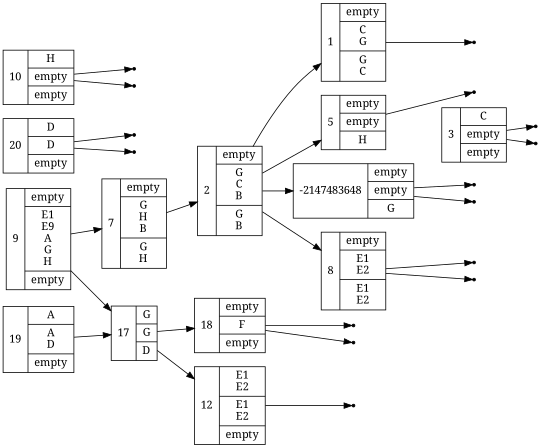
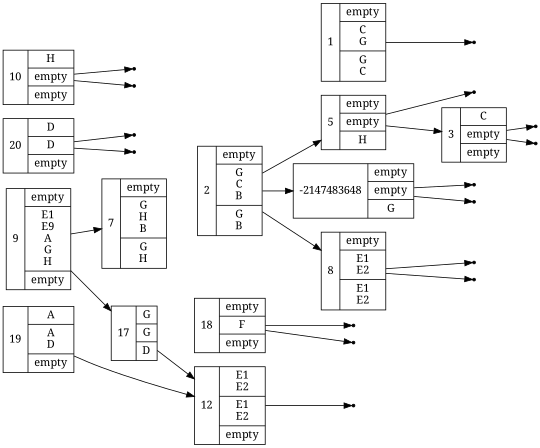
  digraph {
    fontname="Noto Serif"
    rankdir=LR
    node [fontname="Noto Serif" shape=point]
    edge [fontname="Noto Serif"]
    n1 [label="{<key> 9|{empty|E1\nE9\nA\nG\nH|empty}}" shape=record]
    n2 [label="{<key> 7|{empty|G\nH\nB|G\nH}}" shape=record]
    n3 [label="{<key> 17|{G|G|D}}" shape=record]
    n4 [label="{<key> 2|{empty|G\nC\nB|G\nB}}" shape=record]
    n5 [label="{<key> 19|{A|A\nD|empty}}" shape=record]
    n6 [label="{<key> 8|{empty|E1\nE2|E1\nE2}}" shape=record]
    n7 [label="{<key> 1|{empty|C\nG|G\nC}}" shape=record]
    n8 [label="{<key> 5|{empty|empty|H}}" shape=record]
    n9 [label="{<key> -2147483648|{empty|empty|G}}" shape=record]
    leaf6
    leaf7
    leaf2
    n13 [label="{<key> 3|{C|empty|empty}}" shape=record]
    leaf5
    leaf0
    leaf1
    leaf3
    leaf4
    n19 [label="{<key> 12|{E1\nE2|E1\nE2|empty}}" shape=record]
    n20 [label="{<key> 18|{empty|F|empty}}" shape=record]
    n21 [label="{<key> 20|{D|D|empty}}" shape=record]
    leaf13
    leaf14
    leaf10
    leaf11
    leaf12
    n27 [label="{<key> 10|{H|empty|empty}}" shape=record]
    leaf8
    leaf9
    n1 -> n2
    n1 -> n3
-   n2 -> n4
    n3 -> n19
-   n3 -> n20
    n4 -> n6
-   n4 -> n7
    n4 -> n8
    n4 -> n9
-   n5 -> n3
+   n5 -> n19
    n6 -> leaf6 [tailport=left]
    n6 -> leaf7 [tailport=right]
    n7 -> leaf2 [tailport=right]
+   n8 -> n13
    n8 -> leaf5 [tailport=right]
    n9 -> leaf0 [tailport=left]
    n9 -> leaf1 [tailport=right]
    n13 -> leaf3 [tailport=left]
    n13 -> leaf4 [tailport=right]
    n19 -> leaf10 [tailport=right]
    n20 -> leaf11 [tailport=left]
    n20 -> leaf12 [tailport=right]
    n21 -> leaf13 [tailport=left]
    n21 -> leaf14 [tailport=right]
    n27 -> leaf8 [tailport=left]
    n27 -> leaf9 [tailport=right]
  }
